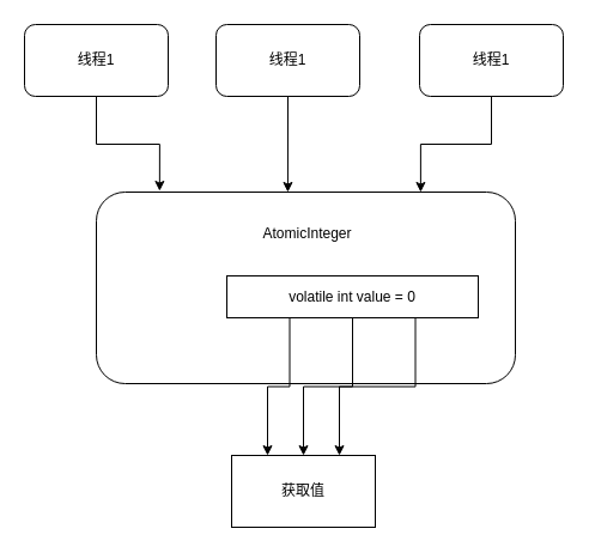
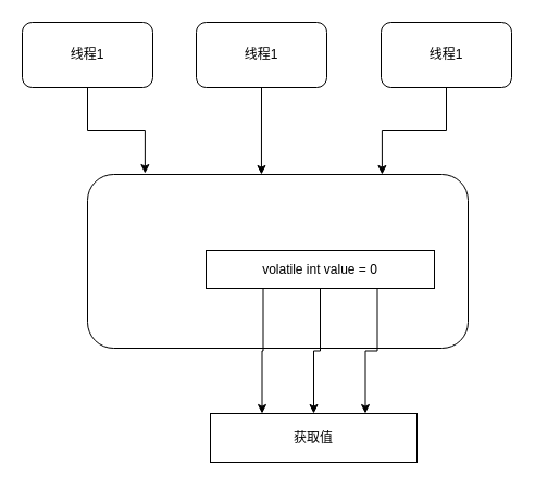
  <mxCell id="0" />
  <mxCell id="1" parent="0" />
  <mxCell id="2" value="" style="rounded=1;whiteSpace=wrap;html=1;" vertex="1" parent="1"><mxGeometry x="80" y="160" width="350" height="160" as="geometry" /></mxCell>
- <mxCell id="3" value="AtomicInteger" style="text;html=1;strokeColor=none;fillColor=none;align=center;verticalAlign=middle;whiteSpace=wrap;rounded=0;" vertex="1" parent="1"><mxGeometry x="213" y="180" width="87" height="30" as="geometry" /></mxCell>
  <mxCell id="4" style="edgeStyle=orthogonalEdgeStyle;rounded=0;orthogonalLoop=1;jettySize=auto;html=1;exitX=0.25;exitY=1;exitDx=0;exitDy=0;entryX=0.25;entryY=0;entryDx=0;entryDy=0;" edge="1" parent="1" source="7" target="8"><mxGeometry relative="1" as="geometry" /></mxCell>
  <mxCell id="5" style="edgeStyle=orthogonalEdgeStyle;rounded=0;orthogonalLoop=1;jettySize=auto;html=1;exitX=0.5;exitY=1;exitDx=0;exitDy=0;entryX=0.5;entryY=0;entryDx=0;entryDy=0;" edge="1" parent="1" source="7" target="8"><mxGeometry relative="1" as="geometry" /></mxCell>
  <mxCell id="6" style="edgeStyle=orthogonalEdgeStyle;rounded=0;orthogonalLoop=1;jettySize=auto;html=1;exitX=0.75;exitY=1;exitDx=0;exitDy=0;entryX=0.75;entryY=0;entryDx=0;entryDy=0;" edge="1" parent="1" source="7" target="8"><mxGeometry relative="1" as="geometry" /></mxCell>
  <mxCell id="7" value="volatile int value = 0" style="rounded=0;whiteSpace=wrap;html=1;" vertex="1" parent="1"><mxGeometry x="189" y="230" width="210" height="35" as="geometry" /></mxCell>
- <mxCell id="8" value="获取值" style="rounded=0;whiteSpace=wrap;html=1;" vertex="1" parent="1"><mxGeometry x="193" y="380" width="120" height="60" as="geometry" /></mxCell>
+ <mxCell id="8" value="获取值" style="rounded=0;whiteSpace=wrap;html=1;" vertex="1" parent="1"><mxGeometry x="193" y="380" width="190" height="45" as="geometry" /></mxCell>
  <mxCell id="9" style="edgeStyle=orthogonalEdgeStyle;rounded=0;orthogonalLoop=1;jettySize=auto;html=1;exitX=0.5;exitY=1;exitDx=0;exitDy=0;entryX=0.151;entryY=-0.006;entryDx=0;entryDy=0;entryPerimeter=0;" edge="1" parent="1" source="10" target="2"><mxGeometry relative="1" as="geometry" /></mxCell>
  <mxCell id="10" value="线程1" style="rounded=1;whiteSpace=wrap;html=1;" vertex="1" parent="1"><mxGeometry x="20" y="20" width="120" height="60" as="geometry" /></mxCell>
  <mxCell id="11" style="edgeStyle=orthogonalEdgeStyle;rounded=0;orthogonalLoop=1;jettySize=auto;html=1;exitX=0.5;exitY=1;exitDx=0;exitDy=0;entryX=0.457;entryY=0;entryDx=0;entryDy=0;entryPerimeter=0;" edge="1" parent="1" source="12" target="2"><mxGeometry relative="1" as="geometry" /></mxCell>
  <mxCell id="12" value="线程1" style="rounded=1;whiteSpace=wrap;html=1;" vertex="1" parent="1"><mxGeometry x="180" y="20" width="120" height="60" as="geometry" /></mxCell>
  <mxCell id="13" style="edgeStyle=orthogonalEdgeStyle;rounded=0;orthogonalLoop=1;jettySize=auto;html=1;exitX=0.5;exitY=1;exitDx=0;exitDy=0;entryX=0.774;entryY=0;entryDx=0;entryDy=0;entryPerimeter=0;" edge="1" parent="1" source="14" target="2"><mxGeometry relative="1" as="geometry" /></mxCell>
  <mxCell id="14" value="线程1" style="rounded=1;whiteSpace=wrap;html=1;" vertex="1" parent="1"><mxGeometry x="350" y="20" width="120" height="60" as="geometry" /></mxCell>
